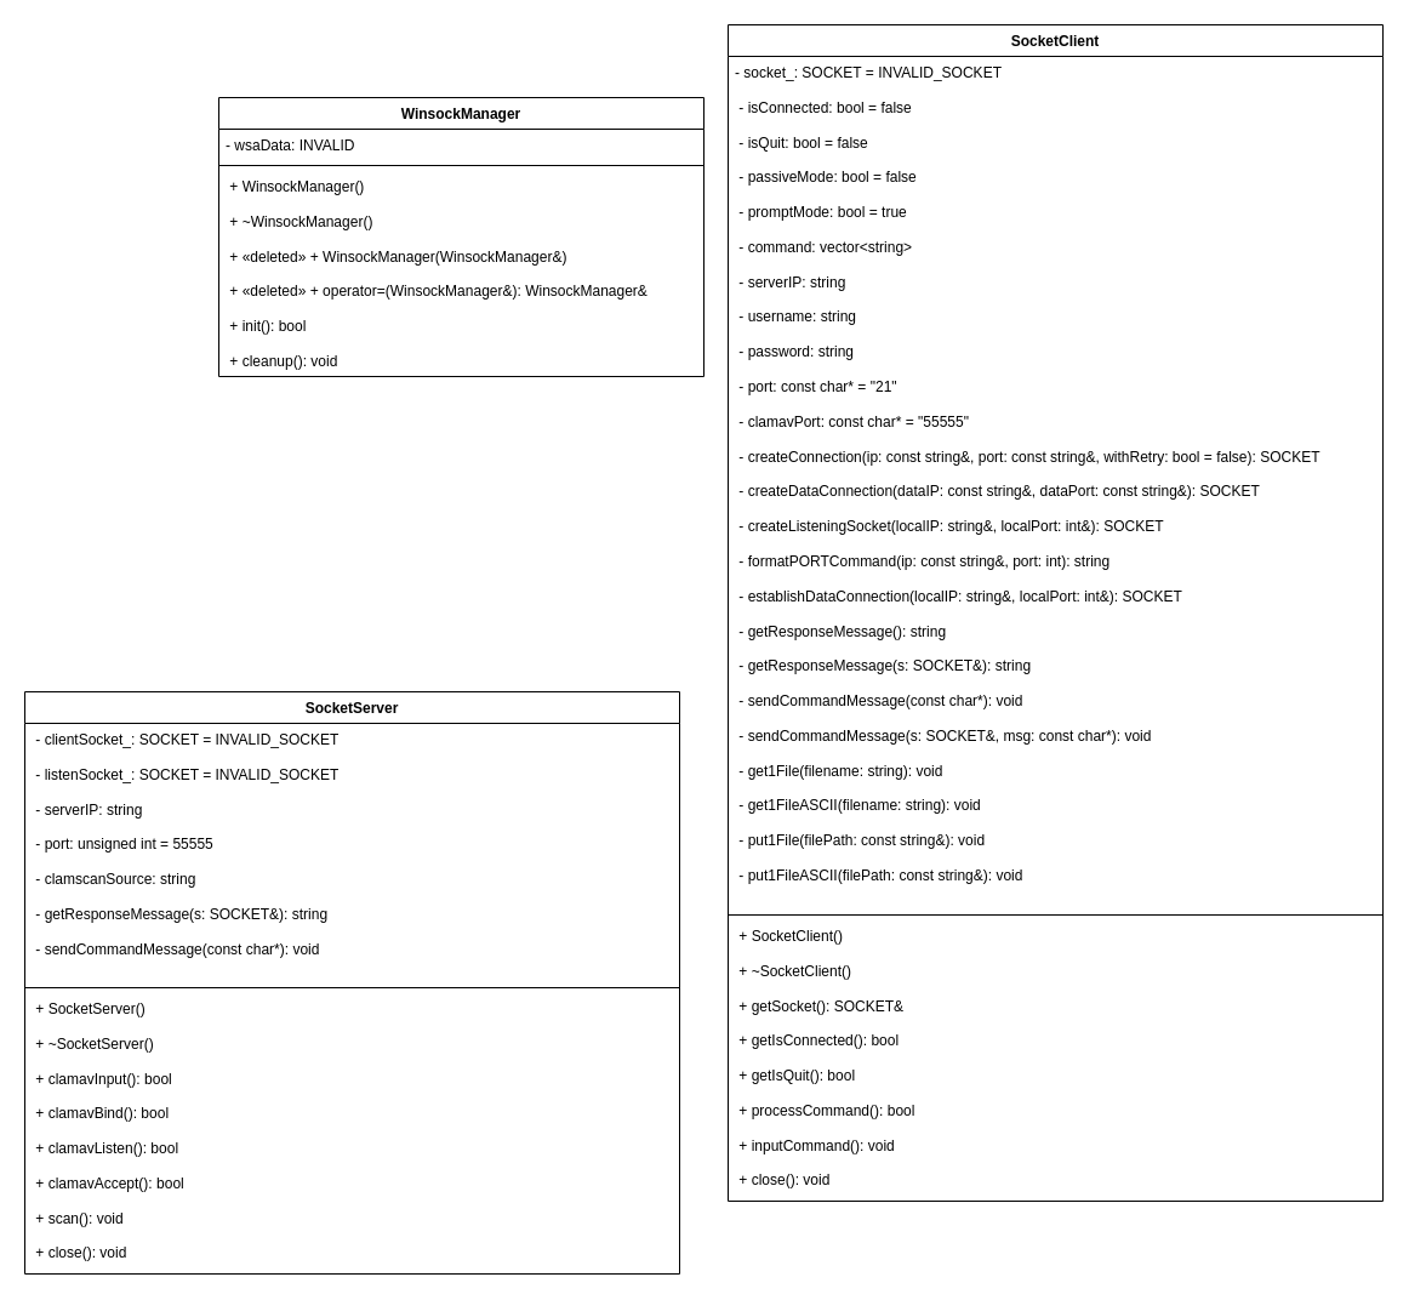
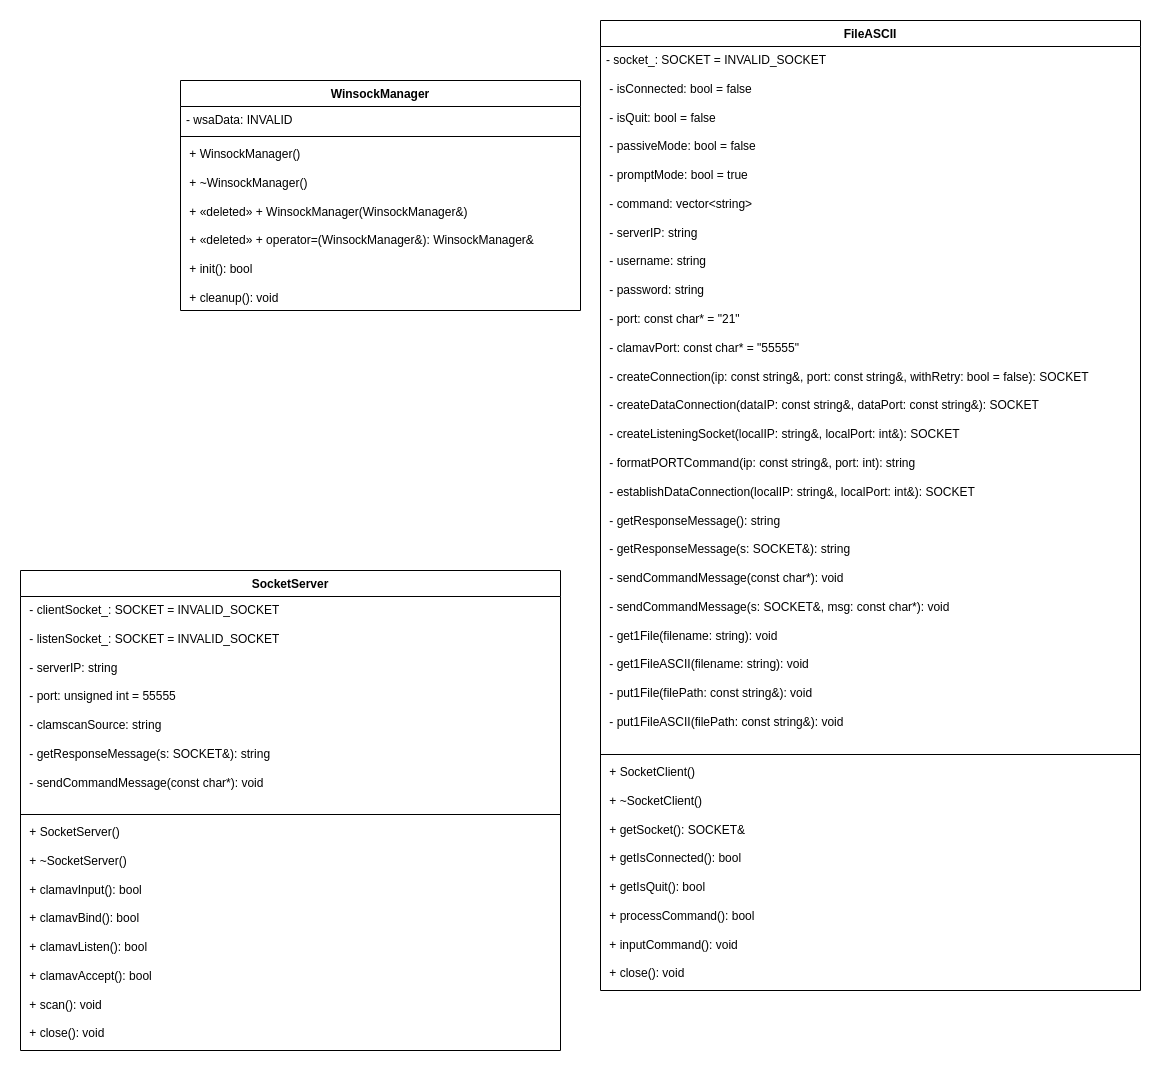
  <mxCell id="0" />
  <mxCell id="1" parent="0" />
  <mxCell id="2" value="WinsockManager" style="swimlane;fontStyle=1;align=center;verticalAlign=top;childLayout=stackLayout;horizontal=1;startSize=26;horizontalStack=0;resizeParent=1;resizeParentMax=0;resizeLast=0;collapsible=1;marginBottom=0;whiteSpace=wrap;html=1;" vertex="1" parent="1"><mxGeometry x="180" y="80" width="400" height="230" as="geometry" /></mxCell>
  <mxCell id="3" value="- wsaData: INVALID" style="text;strokeColor=none;fillColor=none;align=left;verticalAlign=top;spacingLeft=4;spacingRight=4;overflow=hidden;rotatable=0;points=[[0,0.5],[1,0.5]];portConstraint=eastwest;whiteSpace=wrap;html=1;" vertex="1" parent="2"><mxGeometry y="26" width="400" height="26" as="geometry" /></mxCell>
  <mxCell id="4" value="" style="line;strokeWidth=1;fillColor=none;align=left;verticalAlign=middle;spacingTop=-1;spacingLeft=3;spacingRight=3;rotatable=0;labelPosition=right;points=[];portConstraint=eastwest;strokeColor=inherit;" vertex="1" parent="2"><mxGeometry y="52" width="400" height="8" as="geometry" /></mxCell>
  <mxCell id="5" value="&amp;nbsp;+&amp;nbsp;WinsockManager()&lt;div&gt;&lt;br&gt;&lt;/div&gt;&lt;div&gt;&amp;nbsp;+ ~WinsockManager()&amp;nbsp;&lt;/div&gt;&lt;div&gt;&lt;br&gt;&lt;/div&gt;&lt;div&gt;&amp;nbsp;+ «deleted» + WinsockManager(WinsockManager&amp;amp;)&lt;/div&gt;&lt;div&gt;&lt;br&gt;&lt;/div&gt;&lt;div&gt;&amp;nbsp;+&amp;nbsp;«deleted» + operator=(WinsockManager&amp;amp;): WinsockManager&amp;amp;&lt;/div&gt;&lt;div&gt;&lt;br&gt;&lt;/div&gt;&lt;div&gt;&amp;nbsp;+ init(): bool&lt;/div&gt;&lt;div&gt;&lt;br&gt;&lt;/div&gt;&lt;div&gt;&amp;nbsp;+ cleanup(): void&lt;/div&gt;" style="text;strokeColor=none;fillColor=none;align=left;verticalAlign=top;spacingLeft=4;spacingRight=4;overflow=hidden;rotatable=0;points=[[0,0.5],[1,0.5]];portConstraint=eastwest;whiteSpace=wrap;html=1;" vertex="1" parent="2"><mxGeometry y="60" width="400" height="170" as="geometry" /></mxCell>
- <mxCell id="6" value="SocketClient" style="swimlane;fontStyle=1;align=center;verticalAlign=top;childLayout=stackLayout;horizontal=1;startSize=26;horizontalStack=0;resizeParent=1;resizeParentMax=0;resizeLast=0;collapsible=1;marginBottom=0;whiteSpace=wrap;html=1;" vertex="1" parent="1"><mxGeometry x="600" y="20" width="540" height="970" as="geometry" /></mxCell>
+ <mxCell id="6" value="FileASCII" style="swimlane;fontStyle=1;align=center;verticalAlign=top;childLayout=stackLayout;horizontal=1;startSize=26;horizontalStack=0;resizeParent=1;resizeParentMax=0;resizeLast=0;collapsible=1;marginBottom=0;whiteSpace=wrap;html=1;" vertex="1" parent="1"><mxGeometry x="600" y="20" width="540" height="970" as="geometry" /></mxCell>
  <mxCell id="7" value="- socket_: SOCKET = INVALID_SOCKET&lt;div&gt;&lt;br&gt;&lt;/div&gt;&lt;div&gt;&amp;nbsp;- isConnected: bool = false&lt;/div&gt;&lt;div&gt;&lt;br&gt;&lt;/div&gt;&lt;div&gt;&amp;nbsp;&lt;span style=&quot;background-color: transparent; color: light-dark(rgb(0, 0, 0), rgb(255, 255, 255));&quot;&gt;- isQuit: bool = false&lt;/span&gt;&lt;/div&gt;&lt;div&gt;&lt;span style=&quot;background-color: transparent; color: light-dark(rgb(0, 0, 0), rgb(255, 255, 255));&quot;&gt;&lt;br&gt;&lt;/span&gt;&lt;/div&gt;&lt;div&gt;&lt;span style=&quot;background-color: transparent; color: light-dark(rgb(0, 0, 0), rgb(255, 255, 255));&quot;&gt;&amp;nbsp;&lt;/span&gt;&lt;span style=&quot;background-color: transparent; color: light-dark(rgb(0, 0, 0), rgb(255, 255, 255));&quot;&gt;- passiveMode: bool = false&lt;/span&gt;&lt;/div&gt;&lt;div&gt;&lt;span style=&quot;background-color: transparent; color: light-dark(rgb(0, 0, 0), rgb(255, 255, 255));&quot;&gt;&lt;br&gt;&lt;/span&gt;&lt;/div&gt;&lt;div&gt;&lt;span style=&quot;background-color: transparent; color: light-dark(rgb(0, 0, 0), rgb(255, 255, 255));&quot;&gt;&amp;nbsp;&lt;/span&gt;&lt;span style=&quot;background-color: transparent; color: light-dark(rgb(0, 0, 0), rgb(255, 255, 255));&quot;&gt;- promptMode: bool = true&lt;/span&gt;&lt;/div&gt;&lt;div&gt;&lt;span style=&quot;background-color: transparent; color: light-dark(rgb(0, 0, 0), rgb(255, 255, 255));&quot;&gt;&amp;nbsp;&lt;/span&gt;&lt;/div&gt;&lt;div&gt;&lt;span style=&quot;background-color: transparent; color: light-dark(rgb(0, 0, 0), rgb(255, 255, 255));&quot;&gt;&amp;nbsp;- command: vector&amp;lt;string&amp;gt;&lt;/span&gt;&lt;/div&gt;&lt;div&gt;&lt;span style=&quot;background-color: transparent; color: light-dark(rgb(0, 0, 0), rgb(255, 255, 255));&quot;&gt;&lt;br&gt;&lt;/span&gt;&lt;/div&gt;&lt;div&gt;&lt;span style=&quot;background-color: transparent; color: light-dark(rgb(0, 0, 0), rgb(255, 255, 255));&quot;&gt;&amp;nbsp;- serverIP: string&lt;/span&gt;&lt;/div&gt;&lt;div&gt;&lt;span style=&quot;background-color: transparent; color: light-dark(rgb(0, 0, 0), rgb(255, 255, 255));&quot;&gt;&lt;br&gt;&lt;/span&gt;&lt;/div&gt;&lt;div&gt;&amp;nbsp;- username: string&lt;span style=&quot;background-color: transparent; color: light-dark(rgb(0, 0, 0), rgb(255, 255, 255));&quot;&gt;&lt;/span&gt;&lt;/div&gt;&lt;div&gt;&lt;br&gt;&lt;/div&gt;&lt;div&gt;&amp;nbsp;- password: string&lt;/div&gt;&lt;div&gt;&lt;br&gt;&lt;/div&gt;&lt;div&gt;&amp;nbsp;- port: const char* = &quot;21&quot;&lt;/div&gt;&lt;div&gt;&lt;br&gt;&lt;/div&gt;&lt;div&gt;&amp;nbsp;- clamavPort: const char* = &quot;55555&quot;&lt;/div&gt;&lt;div&gt;&lt;br&gt;&lt;/div&gt;&lt;div&gt;&amp;nbsp;-&amp;nbsp;createConnection(ip: const string&amp;amp;, port: const string&amp;amp;, withRetry: bool = false): SOCKET&lt;/div&gt;&lt;div&gt;&lt;br&gt;&lt;/div&gt;&lt;div&gt;&amp;nbsp;-&amp;nbsp;createDataConnection(dataIP: const string&amp;amp;, dataPort: const string&amp;amp;): SOCKET&lt;/div&gt;&lt;div&gt;&lt;br&gt;&lt;/div&gt;&lt;div&gt;&amp;nbsp;-&amp;nbsp;createListeningSocket(localIP: string&amp;amp;, localPort: int&amp;amp;): SOCKET&lt;/div&gt;&lt;div&gt;&lt;br&gt;&lt;/div&gt;&lt;div&gt;&lt;div&gt;&amp;nbsp;-&amp;nbsp;formatPORTCommand(ip: const string&amp;amp;, port: int): string&lt;/div&gt;&lt;div&gt;&lt;br&gt;&lt;/div&gt;&lt;div&gt;&lt;div&gt;&amp;nbsp;-&amp;nbsp;establishDataConnection(localIP: string&amp;amp;, localPort: int&amp;amp;): SOCKET&lt;/div&gt;&lt;div&gt;&lt;br&gt;&lt;/div&gt;&lt;div&gt;&amp;nbsp;- getResponseMessage(): string&lt;/div&gt;&lt;div&gt;&lt;br&gt;&lt;/div&gt;&lt;div&gt;&amp;nbsp;- getResponseMessage(s: SOCKET&amp;amp;): string&lt;/div&gt;&lt;div&gt;&lt;br&gt;&lt;/div&gt;&lt;div&gt;&amp;nbsp;-&amp;nbsp;sendCommandMessage(const char*): void&lt;/div&gt;&lt;div&gt;&lt;br&gt;&lt;/div&gt;&lt;div&gt;&amp;nbsp;-&amp;nbsp;sendCommandMessage(s: SOCKET&amp;amp;, msg: const char*): void&lt;/div&gt;&lt;div&gt;&lt;br&gt;&lt;/div&gt;&lt;div&gt;&amp;nbsp;-&amp;nbsp;get1File(filename: string): void&lt;/div&gt;&lt;div&gt;&lt;br&gt;&lt;/div&gt;&lt;/div&gt;&lt;/div&gt;&lt;div&gt;&amp;nbsp;&lt;span style=&quot;background-color: transparent; color: light-dark(rgb(0, 0, 0), rgb(255, 255, 255));&quot;&gt;-&amp;nbsp;get1FileASCII(filename: string): void&lt;/span&gt;&lt;/div&gt;&lt;div&gt;&lt;br&gt;&lt;/div&gt;&lt;div&gt;&amp;nbsp;&lt;span style=&quot;background-color: transparent; color: light-dark(rgb(0, 0, 0), rgb(255, 255, 255));&quot;&gt;- put1File(filePath: const string&amp;amp;): void&lt;/span&gt;&lt;/div&gt;&lt;div&gt;&lt;span style=&quot;background-color: transparent; color: light-dark(rgb(0, 0, 0), rgb(255, 255, 255));&quot;&gt;&lt;br&gt;&lt;/span&gt;&lt;/div&gt;&lt;div&gt;&amp;nbsp;&lt;span style=&quot;color: light-dark(rgb(0, 0, 0), rgb(255, 255, 255)); background-color: transparent;&quot;&gt;- put1FileASCII(filePath: const string&amp;amp;): void&lt;/span&gt;&lt;span style=&quot;background-color: transparent; color: light-dark(rgb(0, 0, 0), rgb(255, 255, 255));&quot;&gt;&lt;/span&gt;&lt;/div&gt;&lt;div&gt;&lt;br&gt;&lt;/div&gt;" style="text;strokeColor=none;fillColor=none;align=left;verticalAlign=top;spacingLeft=4;spacingRight=4;overflow=hidden;rotatable=0;points=[[0,0.5],[1,0.5]];portConstraint=eastwest;whiteSpace=wrap;html=1;" vertex="1" parent="6"><mxGeometry y="26" width="540" height="704" as="geometry" /></mxCell>
  <mxCell id="8" value="" style="line;strokeWidth=1;fillColor=none;align=left;verticalAlign=middle;spacingTop=-1;spacingLeft=3;spacingRight=3;rotatable=0;labelPosition=right;points=[];portConstraint=eastwest;strokeColor=inherit;" vertex="1" parent="6"><mxGeometry y="730" width="540" height="8" as="geometry" /></mxCell>
  <mxCell id="9" value="&amp;nbsp;+&amp;nbsp;SocketClient()&lt;div&gt;&lt;br&gt;&lt;/div&gt;&lt;div&gt;&amp;nbsp;+ ~SocketClient()&amp;nbsp;&lt;/div&gt;&lt;div&gt;&lt;br&gt;&lt;/div&gt;&lt;div&gt;&amp;nbsp;+ getSocket(): SOCKET&amp;amp;&lt;/div&gt;&lt;div&gt;&lt;br&gt;&lt;/div&gt;&lt;div&gt;&amp;nbsp;+ getIsConnected(): bool&amp;nbsp;&lt;/div&gt;&lt;div&gt;&lt;br&gt;&lt;/div&gt;&lt;div&gt;&lt;div&gt;&amp;nbsp;+ getIsQuit(): bool&amp;nbsp;&lt;/div&gt;&lt;/div&gt;&lt;div&gt;&lt;br&gt;&lt;/div&gt;&lt;div&gt;&amp;nbsp;+ processCommand(): bool&lt;/div&gt;&lt;div&gt;&lt;br&gt;&lt;/div&gt;&lt;div&gt;&amp;nbsp;+ inputCommand(): void&lt;/div&gt;&lt;div&gt;&lt;br&gt;&lt;/div&gt;&lt;div&gt;&amp;nbsp;+ close(): void&lt;/div&gt;" style="text;strokeColor=none;fillColor=none;align=left;verticalAlign=top;spacingLeft=4;spacingRight=4;overflow=hidden;rotatable=0;points=[[0,0.5],[1,0.5]];portConstraint=eastwest;whiteSpace=wrap;html=1;" vertex="1" parent="6"><mxGeometry y="738" width="540" height="232" as="geometry" /></mxCell>
  <mxCell id="10" value="SocketServer" style="swimlane;fontStyle=1;align=center;verticalAlign=top;childLayout=stackLayout;horizontal=1;startSize=26;horizontalStack=0;resizeParent=1;resizeParentMax=0;resizeLast=0;collapsible=1;marginBottom=0;whiteSpace=wrap;html=1;" vertex="1" parent="1"><mxGeometry x="20" y="570" width="540" height="480" as="geometry" /></mxCell>
  <mxCell id="11" value="&amp;nbsp;- clientSocket_: SOCKET = INVALID_SOCKET&lt;div&gt;&lt;br&gt;&lt;/div&gt;&lt;div&gt;&amp;nbsp;- listenSocket_: SOCKET = INVALID_SOCKET&lt;/div&gt;&lt;div&gt;&lt;br&gt;&lt;/div&gt;&lt;div&gt;&amp;nbsp;- serverIP: string&lt;/div&gt;&lt;div&gt;&lt;br&gt;&lt;/div&gt;&lt;div&gt;&amp;nbsp;- port: unsigned int = 55555&lt;/div&gt;&lt;div&gt;&lt;br&gt;&lt;/div&gt;&lt;div&gt;&amp;nbsp;- clamscanSource: string&lt;/div&gt;&lt;div&gt;&lt;br&gt;&lt;/div&gt;&lt;div&gt;&amp;nbsp;&lt;span style=&quot;background-color: transparent; color: light-dark(rgb(0, 0, 0), rgb(255, 255, 255));&quot;&gt;- getResponseMessage(s: SOCKET&amp;amp;): string&lt;/span&gt;&lt;/div&gt;&lt;div&gt;&lt;br&gt;&lt;/div&gt;&lt;div&gt;&amp;nbsp;-&amp;nbsp;sendCommandMessage(const char*): void&lt;/div&gt;&lt;div&gt;&lt;div&gt;&lt;br&gt;&lt;/div&gt;&lt;/div&gt;&lt;div&gt;&lt;br&gt;&lt;/div&gt;&lt;div&gt;&lt;br&gt;&lt;/div&gt;" style="text;strokeColor=none;fillColor=none;align=left;verticalAlign=top;spacingLeft=4;spacingRight=4;overflow=hidden;rotatable=0;points=[[0,0.5],[1,0.5]];portConstraint=eastwest;whiteSpace=wrap;html=1;" vertex="1" parent="10"><mxGeometry y="26" width="540" height="214" as="geometry" /></mxCell>
  <mxCell id="12" value="" style="line;strokeWidth=1;fillColor=none;align=left;verticalAlign=middle;spacingTop=-1;spacingLeft=3;spacingRight=3;rotatable=0;labelPosition=right;points=[];portConstraint=eastwest;strokeColor=inherit;" vertex="1" parent="10"><mxGeometry y="240" width="540" height="8" as="geometry" /></mxCell>
  <mxCell id="13" value="&amp;nbsp;+&amp;nbsp;SocketServer()&lt;div&gt;&lt;br&gt;&lt;/div&gt;&lt;div&gt;&amp;nbsp;+ ~SocketServer()&amp;nbsp;&lt;/div&gt;&lt;div&gt;&lt;br&gt;&lt;/div&gt;&lt;div&gt;&amp;nbsp;+ clamavInput(): bool&lt;/div&gt;&lt;div&gt;&lt;br&gt;&lt;/div&gt;&lt;div&gt;&amp;nbsp;+ clamavBind(): bool&lt;/div&gt;&lt;div&gt;&lt;br&gt;&lt;/div&gt;&lt;div&gt;&amp;nbsp;+ clamavListen(): bool&lt;/div&gt;&lt;div&gt;&lt;br&gt;&lt;/div&gt;&lt;div&gt;&amp;nbsp;+ clamavAccept(): bool&lt;/div&gt;&lt;div&gt;&lt;br&gt;&lt;/div&gt;&lt;div&gt;&amp;nbsp;+ scan(): void&lt;/div&gt;&lt;div&gt;&lt;br&gt;&lt;/div&gt;&lt;div&gt;&amp;nbsp;+ close(): void&lt;/div&gt;" style="text;strokeColor=none;fillColor=none;align=left;verticalAlign=top;spacingLeft=4;spacingRight=4;overflow=hidden;rotatable=0;points=[[0,0.5],[1,0.5]];portConstraint=eastwest;whiteSpace=wrap;html=1;" vertex="1" parent="10"><mxGeometry y="248" width="540" height="232" as="geometry" /></mxCell>
